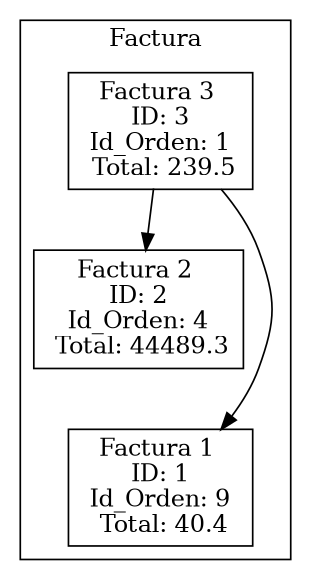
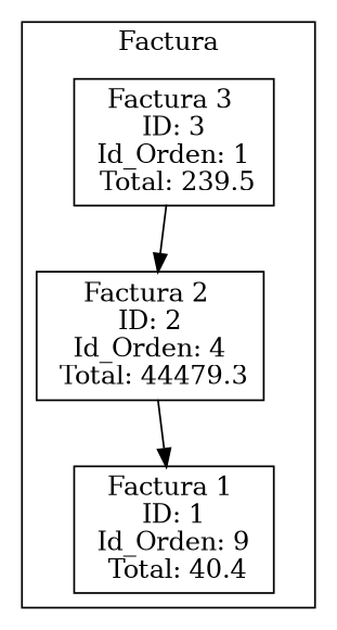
  digraph {
    fontname="DejaVu Serif"
    rankdir=TB
    node [fontname="DejaVu Serif" shape=record]
    edge [fontname="DejaVu Serif"]
    n1 [label="{<data> Factura 3 \n ID: 3 \n Id_Orden: 1 \n Total: 239.5}"]
-   n2 [label="{<data> Factura 2 \n ID: 2 \n Id_Orden: 4 \n Total: 44489.3}"]
+   n2 [label="{<data> Factura 2 \n ID: 2 \n Id_Orden: 4 \n Total: 44479.3}"]
    n3 [label="{<data> Factura 1 \n ID: 1 \n Id_Orden: 9 \n Total: 40.4}"]
    subgraph cluster_1 {
      label=Factura
      n1
      n2
      n3
    }
    n1 -> n2
-   n1 -> n3
+   n2 -> n3
  }
